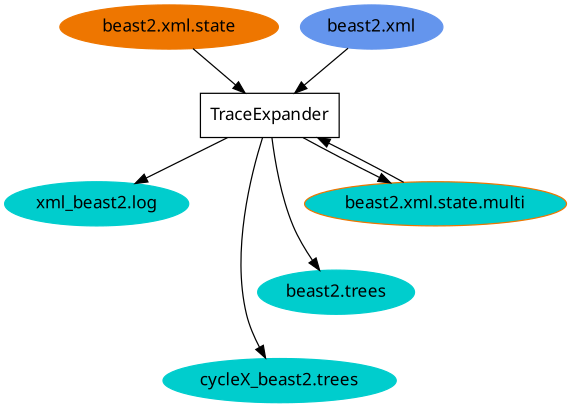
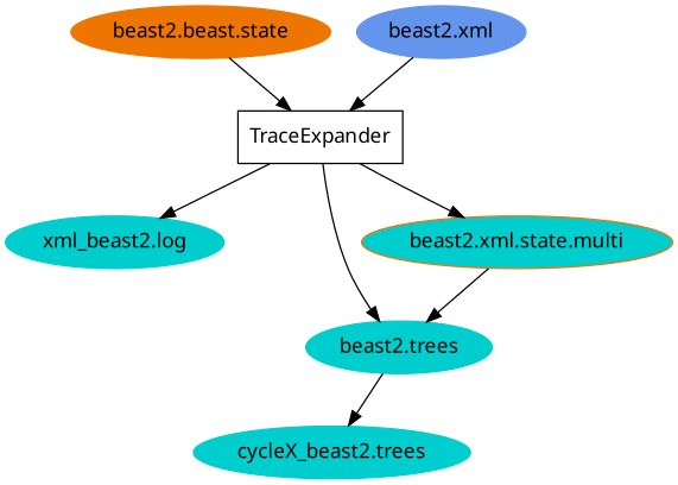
  digraph {
    fontname="Noto Sans"
    node [fontname="Noto Sans" color=cyan3 style=filled]
    edge [fontname="Noto Sans"]
    n1 [label=TraceExpander shape=box color="" style=""]
    n2 [label="xml_beast2.log"]
    n3 [label="cycleX_beast2.trees"]
    n4 [label="beast2.trees"]
    n5 [color=darkorange2 fillcolor=cyan3 label="beast2.xml.state.multi"]
-   n6 [color=darkorange2 label="beast2.xml.state"]
+   n6 [color=darkorange2 label="beast2.beast.state"]
    n7 [color=cornflowerblue label="beast2.xml"]
    n1 -> n2
-   n1 -> n3
+   n4 -> n3
    n1 -> n4
    n1 -> n5
-   n5 -> n1
+   n5 -> n4
    n6 -> n1
    n7 -> n1
  }
